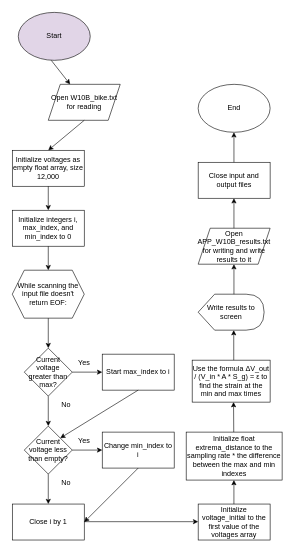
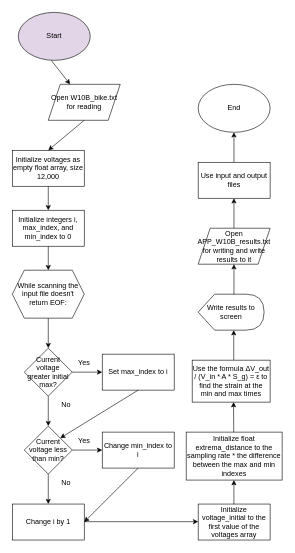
  <mxCell id="0" />
  <mxCell id="1" parent="0" />
  <mxCell id="2" value="Start" style="ellipse;whiteSpace=wrap;html=1;fillColor=#e1d5e7;" vertex="1" parent="1"><mxGeometry x="30" y="20" width="120" height="80" as="geometry" /></mxCell>
  <mxCell id="3" value="Open W10B_bike.txt for reading" style="shape=parallelogram;perimeter=parallelogramPerimeter;whiteSpace=wrap;html=1;fixedSize=1;" vertex="1" parent="1"><mxGeometry x="80" y="140" width="120" height="60" as="geometry" /></mxCell>
  <mxCell id="4" value="Initialize voltages as empty float array, size 12,000" style="rounded=0;whiteSpace=wrap;html=1;" vertex="1" parent="1"><mxGeometry x="20" y="250" width="120" height="60" as="geometry" /></mxCell>
  <mxCell id="5" value="Initialize integers i, max_index, and min_index to 0" style="rounded=0;whiteSpace=wrap;html=1;" vertex="1" parent="1"><mxGeometry x="20" y="350" width="120" height="60" as="geometry" /></mxCell>
  <mxCell id="6" value="While scanning the input file doesn't return EOF:" style="shape=hexagon;perimeter=hexagonPerimeter2;whiteSpace=wrap;html=1;fixedSize=1;" vertex="1" parent="1"><mxGeometry x="20" y="450" width="120" height="80" as="geometry" /></mxCell>
- <mxCell id="7" value="Current voltage greater than max?" style="rhombus;whiteSpace=wrap;html=1;" vertex="1" parent="1"><mxGeometry x="40" y="580" width="80" height="80" as="geometry" /></mxCell>
+ <mxCell id="7" value="Current voltage greater initial max?" style="rhombus;whiteSpace=wrap;html=1;" vertex="1" parent="1"><mxGeometry x="40" y="580" width="80" height="80" as="geometry" /></mxCell>
  <mxCell id="8" value="" style="endArrow=classic;html=1;rounded=0;" edge="1" parent="1"><mxGeometry width="50" height="50" relative="1" as="geometry"><mxPoint x="120" y="620" as="sourcePoint" /><mxPoint x="170" y="620" as="targetPoint" /></mxGeometry></mxCell>
  <mxCell id="9" value="" style="endArrow=classic;html=1;rounded=0;" edge="1" parent="1"><mxGeometry width="50" height="50" relative="1" as="geometry"><mxPoint x="80" y="660" as="sourcePoint" /><mxPoint x="80" y="710" as="targetPoint" /></mxGeometry></mxCell>
  <mxCell id="10" value="Yes" style="text;html=1;align=center;verticalAlign=middle;whiteSpace=wrap;rounded=0;" vertex="1" parent="1"><mxGeometry x="110" y="590" width="60" height="30" as="geometry" /></mxCell>
  <mxCell id="11" value="No" style="text;html=1;align=center;verticalAlign=middle;whiteSpace=wrap;rounded=0;" vertex="1" parent="1"><mxGeometry x="80" y="660" width="60" height="30" as="geometry" /></mxCell>
- <mxCell id="12" value="Current voltage less than empty?" style="rhombus;whiteSpace=wrap;html=1;" vertex="1" parent="1"><mxGeometry x="40" y="710" width="80" height="80" as="geometry" /></mxCell>
+ <mxCell id="12" value="Current voltage less than min?" style="rhombus;whiteSpace=wrap;html=1;" vertex="1" parent="1"><mxGeometry x="40" y="710" width="80" height="80" as="geometry" /></mxCell>
  <mxCell id="13" value="" style="endArrow=classic;html=1;rounded=0;" edge="1" parent="1"><mxGeometry width="50" height="50" relative="1" as="geometry"><mxPoint x="120" y="750" as="sourcePoint" /><mxPoint x="170" y="750" as="targetPoint" /></mxGeometry></mxCell>
  <mxCell id="14" value="" style="endArrow=classic;html=1;rounded=0;" edge="1" parent="1"><mxGeometry width="50" height="50" relative="1" as="geometry"><mxPoint x="80" y="790" as="sourcePoint" /><mxPoint x="80" y="840" as="targetPoint" /></mxGeometry></mxCell>
  <mxCell id="15" value="Yes" style="text;html=1;align=center;verticalAlign=middle;whiteSpace=wrap;rounded=0;" vertex="1" parent="1"><mxGeometry x="110" y="720" width="60" height="30" as="geometry" /></mxCell>
  <mxCell id="16" value="No" style="text;html=1;align=center;verticalAlign=middle;whiteSpace=wrap;rounded=0;" vertex="1" parent="1"><mxGeometry x="80" y="790" width="60" height="30" as="geometry" /></mxCell>
  <mxCell id="17" value="" style="endArrow=classic;html=1;rounded=0;" edge="1" parent="1" target="7"><mxGeometry width="50" height="50" relative="1" as="geometry"><mxPoint x="80" y="530" as="sourcePoint" /><mxPoint x="130" y="480" as="targetPoint" /></mxGeometry></mxCell>
  <mxCell id="18" value="" style="endArrow=classic;html=1;rounded=0;entryX=0.5;entryY=0;entryDx=0;entryDy=0;" edge="1" parent="1" target="6"><mxGeometry width="50" height="50" relative="1" as="geometry"><mxPoint x="80" y="410" as="sourcePoint" /><mxPoint x="130" y="360" as="targetPoint" /></mxGeometry></mxCell>
  <mxCell id="19" value="" style="endArrow=classic;html=1;rounded=0;entryX=0.5;entryY=0;entryDx=0;entryDy=0;" edge="1" parent="1" target="5"><mxGeometry width="50" height="50" relative="1" as="geometry"><mxPoint x="80" y="310" as="sourcePoint" /><mxPoint x="130" y="260" as="targetPoint" /></mxGeometry></mxCell>
  <mxCell id="20" value="" style="endArrow=classic;html=1;rounded=0;entryX=0.5;entryY=0;entryDx=0;entryDy=0;exitX=0.5;exitY=1;exitDx=0;exitDy=0;" edge="1" parent="1" source="3" target="4"><mxGeometry width="50" height="50" relative="1" as="geometry"><mxPoint x="70" y="200" as="sourcePoint" /><mxPoint x="120" y="150" as="targetPoint" /></mxGeometry></mxCell>
- <mxCell id="21" value="Start max_index to i" style="rounded=0;whiteSpace=wrap;html=1;" vertex="1" parent="1"><mxGeometry x="170" y="590" width="120" height="60" as="geometry" /></mxCell>
+ <mxCell id="21" value="Set max_index to i" style="rounded=0;whiteSpace=wrap;html=1;" vertex="1" parent="1"><mxGeometry x="170" y="590" width="120" height="60" as="geometry" /></mxCell>
  <mxCell id="22" value="Change min_index to i" style="rounded=0;whiteSpace=wrap;html=1;" vertex="1" parent="1"><mxGeometry x="170" y="720" width="120" height="60" as="geometry" /></mxCell>
- <mxCell id="23" value="Close i by 1" style="rounded=0;whiteSpace=wrap;html=1;" vertex="1" parent="1"><mxGeometry x="20" y="840" width="120" height="60" as="geometry" /></mxCell>
+ <mxCell id="23" value="Change i by 1" style="rounded=0;whiteSpace=wrap;html=1;" vertex="1" parent="1"><mxGeometry x="20" y="840" width="120" height="60" as="geometry" /></mxCell>
  <mxCell id="24" value="" style="endArrow=classic;html=1;rounded=0;entryX=1;entryY=0;entryDx=0;entryDy=0;" edge="1" parent="1" target="12"><mxGeometry width="50" height="50" relative="1" as="geometry"><mxPoint x="230" y="650" as="sourcePoint" /><mxPoint x="280" y="600" as="targetPoint" /></mxGeometry></mxCell>
  <mxCell id="25" value="" style="endArrow=classic;html=1;rounded=0;entryX=1;entryY=0.5;entryDx=0;entryDy=0;" edge="1" parent="1" target="23"><mxGeometry width="50" height="50" relative="1" as="geometry"><mxPoint x="230" y="780" as="sourcePoint" /><mxPoint x="280" y="730" as="targetPoint" /></mxGeometry></mxCell>
  <mxCell id="26" value="" style="endArrow=classic;html=1;rounded=0;" edge="1" parent="1"><mxGeometry width="50" height="50" relative="1" as="geometry"><mxPoint x="140" y="869.41" as="sourcePoint" /><mxPoint x="330" y="869.41" as="targetPoint" /></mxGeometry></mxCell>
  <mxCell id="27" value="Initialize voltage_initial to the first value of the voltages array" style="rounded=0;whiteSpace=wrap;html=1;" vertex="1" parent="1"><mxGeometry x="330" y="840" width="120" height="60" as="geometry" /></mxCell>
  <mxCell id="28" value="Initialize float extrema_distance to the sampling rate * the difference between the max and min indexes" style="rounded=0;whiteSpace=wrap;html=1;" vertex="1" parent="1"><mxGeometry x="310" y="720" width="160" height="80" as="geometry" /></mxCell>
  <mxCell id="29" value="" style="endArrow=classic;html=1;rounded=0;" edge="1" parent="1"><mxGeometry width="50" height="50" relative="1" as="geometry"><mxPoint x="389.63" y="840" as="sourcePoint" /><mxPoint x="389.63" y="800" as="targetPoint" /></mxGeometry></mxCell>
  <mxCell id="30" value="" style="endArrow=classic;html=1;rounded=0;" edge="1" parent="1"><mxGeometry width="50" height="50" relative="1" as="geometry"><mxPoint x="389.33" y="720" as="sourcePoint" /><mxPoint x="389" y="670" as="targetPoint" /></mxGeometry></mxCell>
  <mxCell id="31" value="Use the formula ΔV_out / (V_in * A * S_g) = ε to find the strain at the min and max times" style="rounded=0;whiteSpace=wrap;html=1;" vertex="1" parent="1"><mxGeometry x="320" y="600" width="130" height="70" as="geometry" /></mxCell>
  <mxCell id="32" value="" style="endArrow=classic;html=1;rounded=0;" edge="1" parent="1"><mxGeometry width="50" height="50" relative="1" as="geometry"><mxPoint x="389.33" y="600" as="sourcePoint" /><mxPoint x="389.33" y="550" as="targetPoint" /></mxGeometry></mxCell>
  <mxCell id="33" value="Write results to screen" style="shape=display;whiteSpace=wrap;html=1;" vertex="1" parent="1"><mxGeometry x="330" y="490" width="110" height="60" as="geometry" /></mxCell>
  <mxCell id="34" value="Open APP_W10B_results.txt for writing and write results to it" style="shape=parallelogram;perimeter=parallelogramPerimeter;whiteSpace=wrap;html=1;fixedSize=1;" vertex="1" parent="1"><mxGeometry x="330" y="380" width="120" height="60" as="geometry" /></mxCell>
  <mxCell id="35" value="" style="endArrow=classic;html=1;rounded=0;" edge="1" parent="1"><mxGeometry width="50" height="50" relative="1" as="geometry"><mxPoint x="389.68" y="490" as="sourcePoint" /><mxPoint x="389.68" y="440" as="targetPoint" /></mxGeometry></mxCell>
- <mxCell id="36" value="Close input and output files" style="rounded=0;whiteSpace=wrap;html=1;" vertex="1" parent="1"><mxGeometry x="330" y="270" width="120" height="60" as="geometry" /></mxCell>
+ <mxCell id="36" value="Use input and output files" style="rounded=0;whiteSpace=wrap;html=1;" vertex="1" parent="1"><mxGeometry x="330" y="270" width="120" height="60" as="geometry" /></mxCell>
  <mxCell id="37" value="" style="endArrow=classic;html=1;rounded=0;" edge="1" parent="1"><mxGeometry width="50" height="50" relative="1" as="geometry"><mxPoint x="389.68" y="380" as="sourcePoint" /><mxPoint x="389.68" y="330" as="targetPoint" /></mxGeometry></mxCell>
  <mxCell id="38" value="End" style="ellipse;whiteSpace=wrap;html=1;" vertex="1" parent="1"><mxGeometry x="330" y="140" width="120" height="80" as="geometry" /></mxCell>
  <mxCell id="39" value="" style="endArrow=classic;html=1;rounded=0;" edge="1" parent="1"><mxGeometry width="50" height="50" relative="1" as="geometry"><mxPoint x="389.68" y="270" as="sourcePoint" /><mxPoint x="389.68" y="220" as="targetPoint" /></mxGeometry></mxCell>
  <mxCell id="40" value="" style="endArrow=classic;html=1;rounded=0;" edge="1" parent="1" target="3"><mxGeometry width="50" height="50" relative="1" as="geometry"><mxPoint x="85" y="100" as="sourcePoint" /><mxPoint x="135" y="50" as="targetPoint" /></mxGeometry></mxCell>
